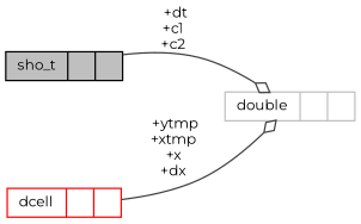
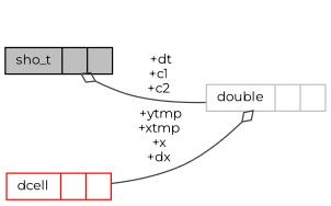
  digraph {
    fontname=Montserrat
    rankdir=LR
    node [fontname=Montserrat fontsize=10 shape=record]
    edge [arrowhead=odiamond color=grey25 fontname=Montserrat fontsize=10 labelfontname=Helvetica labelfontsize=10 style=solid]
    n1 [color=black fillcolor=grey75 fontcolor=black height=0.2 label="{sho_t\n||}" style=filled width=0.4]
    n2 [color=red height=0.2 label="{dcell\n||}" width=0.4]
    n3 [color=grey75 height=0.2 label="{double\n||}" width=0.4]
    n2 -> n3 [label=" +ytmp\n+xtmp\n+x\n+dx"]
-   n1 -> n3 [label=" +dt\n+c1\n+c2"]
+   n3 -> n1 [label=" +dt\n+c1\n+c2"]
  }
